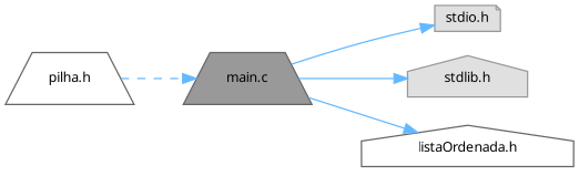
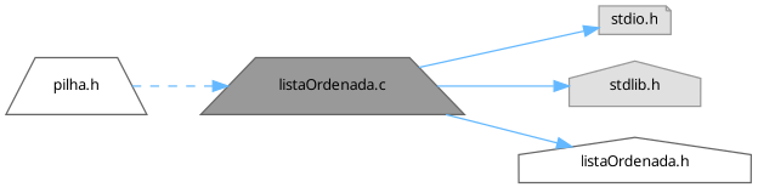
  digraph {
    fontname="Noto Sans"
    rankdir=LR
    node [color=grey60 fillcolor="#E0E0E0" fontname="Noto Sans" fontsize=10 shape=trapezium style=filled]
    edge [color=steelblue1 fontname="Noto Sans" fontsize=10 labelfontname=Helvetica labelfontsize=10 style=solid]
-   n1 [color=gray40 fillcolor=grey60 fontcolor=black height=0.2 label="main.c" width=0.4]
+   n1 [color=gray40 fillcolor=grey60 fontcolor=black height=0.2 label="listaOrdenada.c" width=0.4]
    n2 [height=0.2 label="stdio.h" shape=note width=0.4]
    n3 [height=0.2 label="stdlib.h" shape=house width=0.4]
    n4 [color=grey40 fillcolor=white height=0.2 label="listaOrdenada.h" shape=house width=0.4]
    n5 [color=grey40 fillcolor=white height=0.2 label="pilha.h" width=0.4]
    n1 -> n2
    n1 -> n3
    n1 -> n4
    n5 -> n1 [style=dashed]
  }
